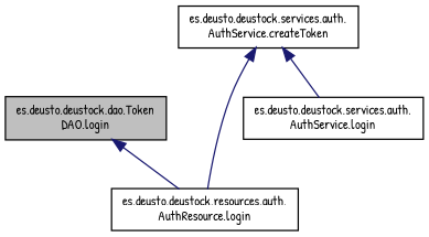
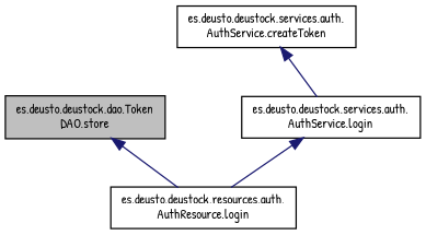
  digraph {
    fontname="Patrick Hand"
    rankdir=TB
    node [color=black fillcolor=white fontname="Patrick Hand" fontsize=10 shape=record style=filled]
    edge [color=midnightblue dir=back fontname="Patrick Hand" fontsize=10 labelfontname=Helvetica labelfontsize=10 style=solid]
-   n1 [fillcolor=grey75 fontcolor=black height=0.2 label="es.deusto.deustock.dao.Token\lDAO.login" width=0.4]
+   n1 [fillcolor=grey75 fontcolor=black height=0.2 label="es.deusto.deustock.dao.Token\lDAO.store" width=0.4]
    n2 [height=0.2 label="es.deusto.deustock.resources.auth.\lAuthResource.login" width=0.4]
    n3 [height=0.2 label="es.deusto.deustock.services.auth.\lAuthService.createToken" width=0.4]
    n4 [height=0.2 label="es.deusto.deustock.services.auth.\lAuthService.login" width=0.4]
    n1 -> n2
    n3 -> n4
-   n3 -> n2
+   n4 -> n2
  }
